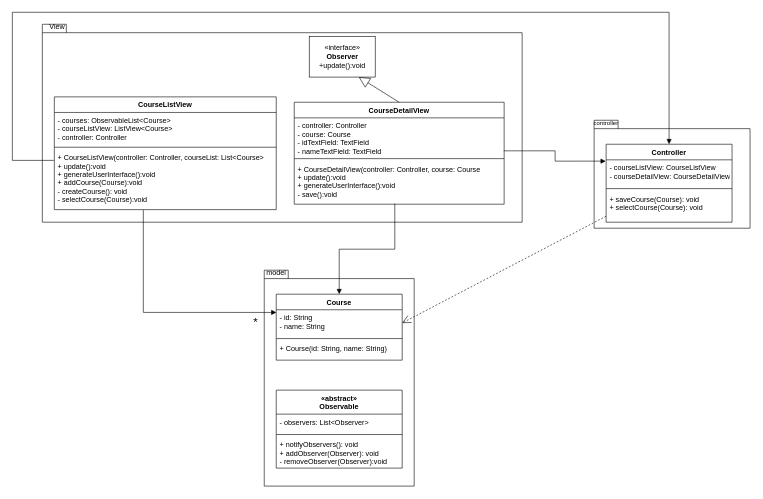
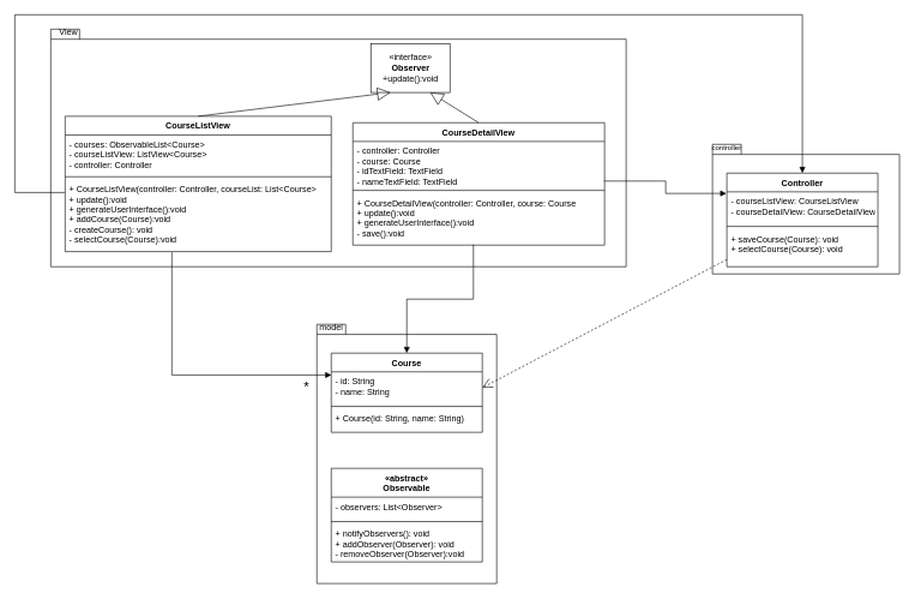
  <mxCell id="0" />
  <mxCell id="1" parent="0" />
  <mxCell id="2" value="" style="shape=folder;fontStyle=1;spacingTop=10;tabWidth=40;tabHeight=14;tabPosition=left;html=1;rounded=0;" parent="1" vertex="1"><mxGeometry x="70" y="40" width="800" height="330" as="geometry" /></mxCell>
  <mxCell id="3" value="CourseListView" style="swimlane;fontStyle=1;align=center;verticalAlign=top;childLayout=stackLayout;horizontal=1;startSize=26;horizontalStack=0;resizeParent=1;resizeParentMax=0;resizeLast=0;collapsible=1;marginBottom=0;rounded=0;" parent="1" vertex="1"><mxGeometry x="90" y="161" width="370" height="188" as="geometry" /></mxCell>
  <mxCell id="4" value="- courses: ObservableList&lt;Course&gt;&#10;- courseListView: ListView&lt;Course&gt;&#10;- controller: Controller" style="text;strokeColor=none;fillColor=none;align=left;verticalAlign=top;spacingLeft=4;spacingRight=4;overflow=hidden;rotatable=0;points=[[0,0.5],[1,0.5]];portConstraint=eastwest;rounded=0;" parent="3" vertex="1"><mxGeometry y="26" width="370" height="54" as="geometry" /></mxCell>
  <mxCell id="5" value="" style="line;strokeWidth=1;fillColor=none;align=left;verticalAlign=middle;spacingTop=-1;spacingLeft=3;spacingRight=3;rotatable=0;labelPosition=right;points=[];portConstraint=eastwest;rounded=0;" parent="3" vertex="1"><mxGeometry y="80" width="370" height="8" as="geometry" /></mxCell>
  <mxCell id="6" value="+ CourseListView(controller: Controller, courseList: List&lt;Course&gt;&#10;+ update():void&#10;+ generateUserInterface():void&#10;+ addCourse(Course):void&#10;- createCourse(): void&#10;- selectCourse(Course):void" style="text;strokeColor=none;fillColor=none;align=left;verticalAlign=top;spacingLeft=4;spacingRight=4;overflow=hidden;rotatable=0;points=[[0,0.5],[1,0.5]];portConstraint=eastwest;rounded=0;" parent="3" vertex="1"><mxGeometry y="88" width="370" height="100" as="geometry" /></mxCell>
  <mxCell id="7" value="«interface»&lt;br&gt;&lt;b&gt;Observer&lt;/b&gt;&lt;br&gt;&lt;div style=&quot;text-align: left;&quot;&gt;+update():void&lt;/div&gt;" style="html=1;rounded=0;" parent="1" vertex="1"><mxGeometry x="515" y="60" width="110" height="68" as="geometry" /></mxCell>
  <mxCell id="8" value="CourseDetailView" style="swimlane;fontStyle=1;align=center;verticalAlign=top;childLayout=stackLayout;horizontal=1;startSize=26;horizontalStack=0;resizeParent=1;resizeParentMax=0;resizeLast=0;collapsible=1;marginBottom=0;rounded=0;" parent="1" vertex="1"><mxGeometry x="490" y="170" width="350" height="170" as="geometry" /></mxCell>
  <mxCell id="9" value="- controller: Controller&#10;- course: Course&#10;- idTextField: TextField&#10;- nameTextField: TextField" style="text;strokeColor=none;fillColor=none;align=left;verticalAlign=top;spacingLeft=4;spacingRight=4;overflow=hidden;rotatable=0;points=[[0,0.5],[1,0.5]];portConstraint=eastwest;rounded=0;" parent="8" vertex="1"><mxGeometry y="26" width="350" height="64" as="geometry" /></mxCell>
  <mxCell id="10" value="" style="line;strokeWidth=1;fillColor=none;align=left;verticalAlign=middle;spacingTop=-1;spacingLeft=3;spacingRight=3;rotatable=0;labelPosition=right;points=[];portConstraint=eastwest;rounded=0;" parent="8" vertex="1"><mxGeometry y="90" width="350" height="8" as="geometry" /></mxCell>
  <mxCell id="11" value="+ CourseDetailView(controller: Controller, course: Course&#10;+ update():void&#10;+ generateUserInterface():void&#10;- save():void" style="text;strokeColor=none;fillColor=none;align=left;verticalAlign=top;spacingLeft=4;spacingRight=4;overflow=hidden;rotatable=0;points=[[0,0.5],[1,0.5]];portConstraint=eastwest;rounded=0;" parent="8" vertex="1"><mxGeometry y="98" width="350" height="72" as="geometry" /></mxCell>
+ <mxCell id="12" value="" style="endArrow=block;endSize=16;endFill=0;html=1;rounded=0;exitX=0.5;exitY=0;exitDx=0;exitDy=0;entryX=0.25;entryY=1;entryDx=0;entryDy=0;" parent="1" source="3" target="7" edge="1"><mxGeometry width="160" relative="1" as="geometry"><mxPoint x="260" y="400" as="sourcePoint" /><mxPoint x="420" y="400" as="targetPoint" /></mxGeometry></mxCell>
  <mxCell id="13" value="" style="endArrow=block;endSize=16;endFill=0;html=1;rounded=0;exitX=0.5;exitY=0;exitDx=0;exitDy=0;entryX=0.75;entryY=1;entryDx=0;entryDy=0;" parent="1" source="8" target="7" edge="1"><mxGeometry width="160" relative="1" as="geometry"><mxPoint x="315" y="200" as="sourcePoint" /><mxPoint x="440" y="150" as="targetPoint" /></mxGeometry></mxCell>
  <mxCell id="14" value="" style="shape=folder;fontStyle=1;spacingTop=10;tabWidth=40;tabHeight=14;tabPosition=left;html=1;rounded=0;" parent="1" vertex="1"><mxGeometry x="440" y="450" width="250" height="360" as="geometry" /></mxCell>
  <mxCell id="15" value="View" style="text;html=1;strokeColor=none;fillColor=none;align=center;verticalAlign=middle;whiteSpace=wrap;rounded=0;" parent="1" vertex="1"><mxGeometry x="80" y="40" width="30" height="10" as="geometry" /></mxCell>
  <mxCell id="16" value="model" style="text;html=1;strokeColor=none;fillColor=none;align=center;verticalAlign=middle;whiteSpace=wrap;rounded=0;" parent="1" vertex="1"><mxGeometry x="440" y="450" width="40" height="10" as="geometry" /></mxCell>
  <mxCell id="17" value="Course&#10;" style="swimlane;fontStyle=1;align=center;verticalAlign=top;childLayout=stackLayout;horizontal=1;startSize=26;horizontalStack=0;resizeParent=1;resizeParentMax=0;resizeLast=0;collapsible=1;marginBottom=0;rounded=0;" parent="1" vertex="1"><mxGeometry x="460" y="490" width="210" height="110" as="geometry" /></mxCell>
  <mxCell id="18" value="- id: String&#10;- name: String" style="text;strokeColor=none;fillColor=none;align=left;verticalAlign=top;spacingLeft=4;spacingRight=4;overflow=hidden;rotatable=0;points=[[0,0.5],[1,0.5]];portConstraint=eastwest;rounded=0;" parent="17" vertex="1"><mxGeometry y="26" width="210" height="44" as="geometry" /></mxCell>
  <mxCell id="19" value="" style="line;strokeWidth=1;fillColor=none;align=left;verticalAlign=middle;spacingTop=-1;spacingLeft=3;spacingRight=3;rotatable=0;labelPosition=right;points=[];portConstraint=eastwest;rounded=0;" parent="17" vertex="1"><mxGeometry y="70" width="210" height="8" as="geometry" /></mxCell>
  <mxCell id="20" value="+ Course(id: String, name: String)" style="text;strokeColor=none;fillColor=none;align=left;verticalAlign=top;spacingLeft=4;spacingRight=4;overflow=hidden;rotatable=0;points=[[0,0.5],[1,0.5]];portConstraint=eastwest;rounded=0;" parent="17" vertex="1"><mxGeometry y="78" width="210" height="32" as="geometry" /></mxCell>
  <mxCell id="21" value="" style="shape=folder;fontStyle=1;spacingTop=10;tabWidth=40;tabHeight=14;tabPosition=left;html=1;rounded=0;" parent="1" vertex="1"><mxGeometry x="990" y="200" width="260" height="180" as="geometry" /></mxCell>
  <mxCell id="22" value="&lt;font style=&quot;font-size: 10px;&quot;&gt;controller&lt;/font&gt;" style="text;html=1;strokeColor=none;fillColor=none;align=center;verticalAlign=middle;whiteSpace=wrap;rounded=0;" parent="1" vertex="1"><mxGeometry x="990" y="200" width="40" height="10" as="geometry" /></mxCell>
  <mxCell id="23" value="Controller" style="swimlane;fontStyle=1;align=center;verticalAlign=top;childLayout=stackLayout;horizontal=1;startSize=26;horizontalStack=0;resizeParent=1;resizeParentMax=0;resizeLast=0;collapsible=1;marginBottom=0;rounded=0;" parent="1" vertex="1"><mxGeometry x="1010" y="240" width="210" height="130" as="geometry" /></mxCell>
  <mxCell id="24" value="- courseListView: CourseListView&#10;- courseDetailView: CourseDetailView" style="text;strokeColor=none;fillColor=none;align=left;verticalAlign=top;spacingLeft=4;spacingRight=4;overflow=hidden;rotatable=0;points=[[0,0.5],[1,0.5]];portConstraint=eastwest;rounded=0;" parent="23" vertex="1"><mxGeometry y="26" width="210" height="44" as="geometry" /></mxCell>
  <mxCell id="25" value="" style="line;strokeWidth=1;fillColor=none;align=left;verticalAlign=middle;spacingTop=-1;spacingLeft=3;spacingRight=3;rotatable=0;labelPosition=right;points=[];portConstraint=eastwest;rounded=0;" parent="23" vertex="1"><mxGeometry y="70" width="210" height="8" as="geometry" /></mxCell>
  <mxCell id="26" value="+ saveCourse(Course): void&#10;+ selectCourse(Course): void" style="text;strokeColor=none;fillColor=none;align=left;verticalAlign=top;spacingLeft=4;spacingRight=4;overflow=hidden;rotatable=0;points=[[0,0.5],[1,0.5]];portConstraint=eastwest;rounded=0;" parent="23" vertex="1"><mxGeometry y="78" width="210" height="52" as="geometry" /></mxCell>
  <mxCell id="27" value="" style="endArrow=block;endFill=1;html=1;edgeStyle=orthogonalEdgeStyle;align=left;verticalAlign=top;rounded=0;fontSize=10;entryX=0.001;entryY=0.101;entryDx=0;entryDy=0;entryPerimeter=0;exitX=0.401;exitY=1.008;exitDx=0;exitDy=0;exitPerimeter=0;" parent="1" source="6" target="18" edge="1"><mxGeometry x="-1" relative="1" as="geometry"><mxPoint x="220" y="440" as="sourcePoint" /><mxPoint x="380" y="440" as="targetPoint" /></mxGeometry></mxCell>
  <mxCell id="28" value="&lt;font style=&quot;font-size: 19px;&quot;&gt;*&lt;/font&gt;" style="edgeLabel;resizable=0;html=1;align=left;verticalAlign=bottom;fontSize=10;rounded=0;" parent="27" connectable="0" vertex="1"><mxGeometry x="-1" relative="1" as="geometry"><mxPoint x="182" y="200" as="offset" /></mxGeometry></mxCell>
  <mxCell id="29" value="" style="endArrow=open;endSize=12;dashed=1;html=1;rounded=0;fontSize=19;entryX=1;entryY=0.5;entryDx=0;entryDy=0;" parent="1" source="23" target="18" edge="1"><mxGeometry width="160" relative="1" as="geometry"><mxPoint x="490" y="410" as="sourcePoint" /><mxPoint x="650" y="410" as="targetPoint" /></mxGeometry></mxCell>
  <mxCell id="30" value="" style="endArrow=block;endFill=1;html=1;edgeStyle=orthogonalEdgeStyle;align=left;verticalAlign=top;rounded=0;fontSize=19;entryX=0.5;entryY=0;entryDx=0;entryDy=0;exitX=0.479;exitY=0.989;exitDx=0;exitDy=0;exitPerimeter=0;" parent="1" source="11" target="17" edge="1"><mxGeometry x="-1" relative="1" as="geometry"><mxPoint x="530" y="400" as="sourcePoint" /><mxPoint x="690" y="400" as="targetPoint" /></mxGeometry></mxCell>
  <mxCell id="31" value="" style="endArrow=block;endFill=1;html=1;edgeStyle=orthogonalEdgeStyle;align=left;verticalAlign=top;rounded=0;fontSize=19;entryX=0.5;entryY=0;entryDx=0;entryDy=0;exitX=-0.002;exitY=0.179;exitDx=0;exitDy=0;exitPerimeter=0;" parent="1" source="6" target="23" edge="1"><mxGeometry x="-1" relative="1" as="geometry"><mxPoint x="140" y="360" as="sourcePoint" /><mxPoint x="575" y="490" as="targetPoint" /><Array as="points"><mxPoint x="20" y="267" /><mxPoint x="20" y="20" /><mxPoint x="1115" y="20" /></Array></mxGeometry></mxCell>
  <mxCell id="32" value="«abstract»&#10;Observable" style="swimlane;fontStyle=1;align=center;verticalAlign=top;childLayout=stackLayout;horizontal=1;startSize=40;horizontalStack=0;resizeParent=1;resizeParentMax=0;resizeLast=0;collapsible=1;marginBottom=0;rounded=0;" parent="1" vertex="1"><mxGeometry x="460" y="650" width="210" height="130" as="geometry" /></mxCell>
  <mxCell id="33" value="- observers: List&lt;Observer&gt;" style="text;strokeColor=none;fillColor=none;align=left;verticalAlign=top;spacingLeft=4;spacingRight=4;overflow=hidden;rotatable=0;points=[[0,0.5],[1,0.5]];portConstraint=eastwest;rounded=0;" parent="32" vertex="1"><mxGeometry y="40" width="210" height="30" as="geometry" /></mxCell>
  <mxCell id="34" value="" style="line;strokeWidth=1;fillColor=none;align=left;verticalAlign=middle;spacingTop=-1;spacingLeft=3;spacingRight=3;rotatable=0;labelPosition=right;points=[];portConstraint=eastwest;rounded=0;" parent="32" vertex="1"><mxGeometry y="70" width="210" height="8" as="geometry" /></mxCell>
  <mxCell id="35" value="+ notifyObservers(): void&#10;+ addObserver(Observer): void&#10;- removeObserver(Observer):void" style="text;strokeColor=none;fillColor=none;align=left;verticalAlign=top;spacingLeft=4;spacingRight=4;overflow=hidden;rotatable=0;points=[[0,0.5],[1,0.5]];portConstraint=eastwest;rounded=0;" parent="32" vertex="1"><mxGeometry y="78" width="210" height="52" as="geometry" /></mxCell>
  <mxCell id="36" value="" style="endArrow=block;endFill=1;html=1;edgeStyle=orthogonalEdgeStyle;align=left;verticalAlign=top;rounded=0;fontSize=19;entryX=-0.003;entryY=0.049;entryDx=0;entryDy=0;exitX=0.998;exitY=0.859;exitDx=0;exitDy=0;exitPerimeter=0;entryPerimeter=0;" parent="1" source="9" target="24" edge="1"><mxGeometry x="-1" relative="1" as="geometry"><mxPoint x="667.65" y="357.34" as="sourcePoint" /><mxPoint x="575" y="500" as="targetPoint" /></mxGeometry></mxCell>
